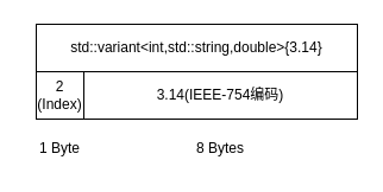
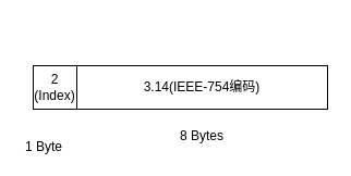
  <mxCell id="0" />
  <mxCell id="1" parent="0" />
- <mxCell id="2" value="std::variant&amp;lt;int,std::string,double&amp;gt;{3.14}" style="rounded=0;whiteSpace=wrap;html=1;fillColor=none;" vertex="1" parent="1"><mxGeometry x="30" y="20" width="270" height="40" as="geometry" /></mxCell>
  <mxCell id="3" value="3.14(IEEE-754编码)" style="rounded=0;whiteSpace=wrap;html=1;fillColor=none;" vertex="1" parent="1"><mxGeometry x="70" y="60" width="230" height="40" as="geometry" /></mxCell>
  <mxCell id="4" value="2&lt;br&gt;(Index)" style="rounded=0;whiteSpace=wrap;html=1;fillColor=none;" vertex="1" parent="1"><mxGeometry x="30" y="60" width="40" height="40" as="geometry" /></mxCell>
  <mxCell id="5" value="8 Bytes" style="text;html=1;strokeColor=none;fillColor=none;align=center;verticalAlign=middle;whiteSpace=wrap;rounded=0;" vertex="1" parent="1"><mxGeometry x="155" y="110" width="60" height="30" as="geometry" /></mxCell>
- <mxCell id="6" value="1 Byte" style="text;html=1;strokeColor=none;fillColor=none;align=center;verticalAlign=middle;whiteSpace=wrap;rounded=0;" vertex="1" parent="1"><mxGeometry x="20" y="110" width="60" height="30" as="geometry" /></mxCell>
+ <mxCell id="6" value="1 Byte" style="text;html=1;strokeColor=none;fillColor=none;align=center;verticalAlign=middle;whiteSpace=wrap;rounded=0;" vertex="1" parent="1"><mxGeometry x="10" y="120" width="60" height="30" as="geometry" /></mxCell>
